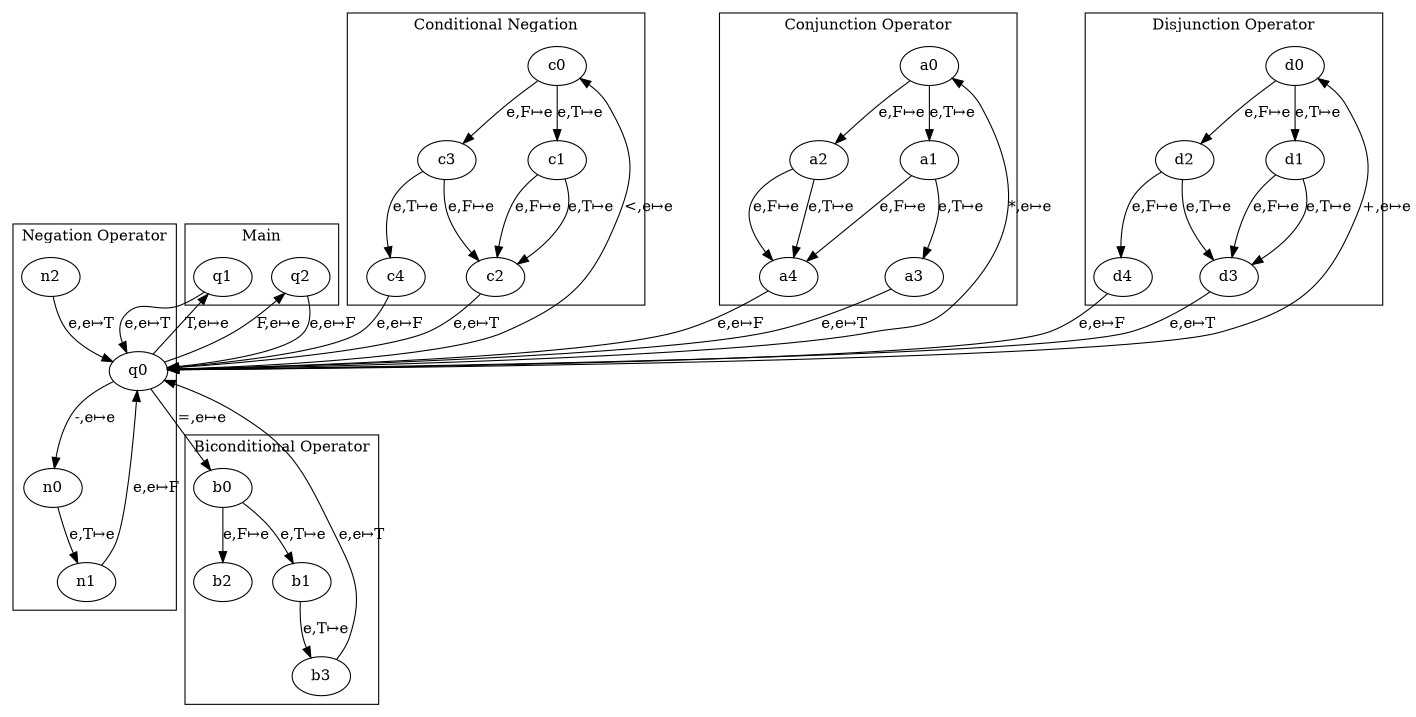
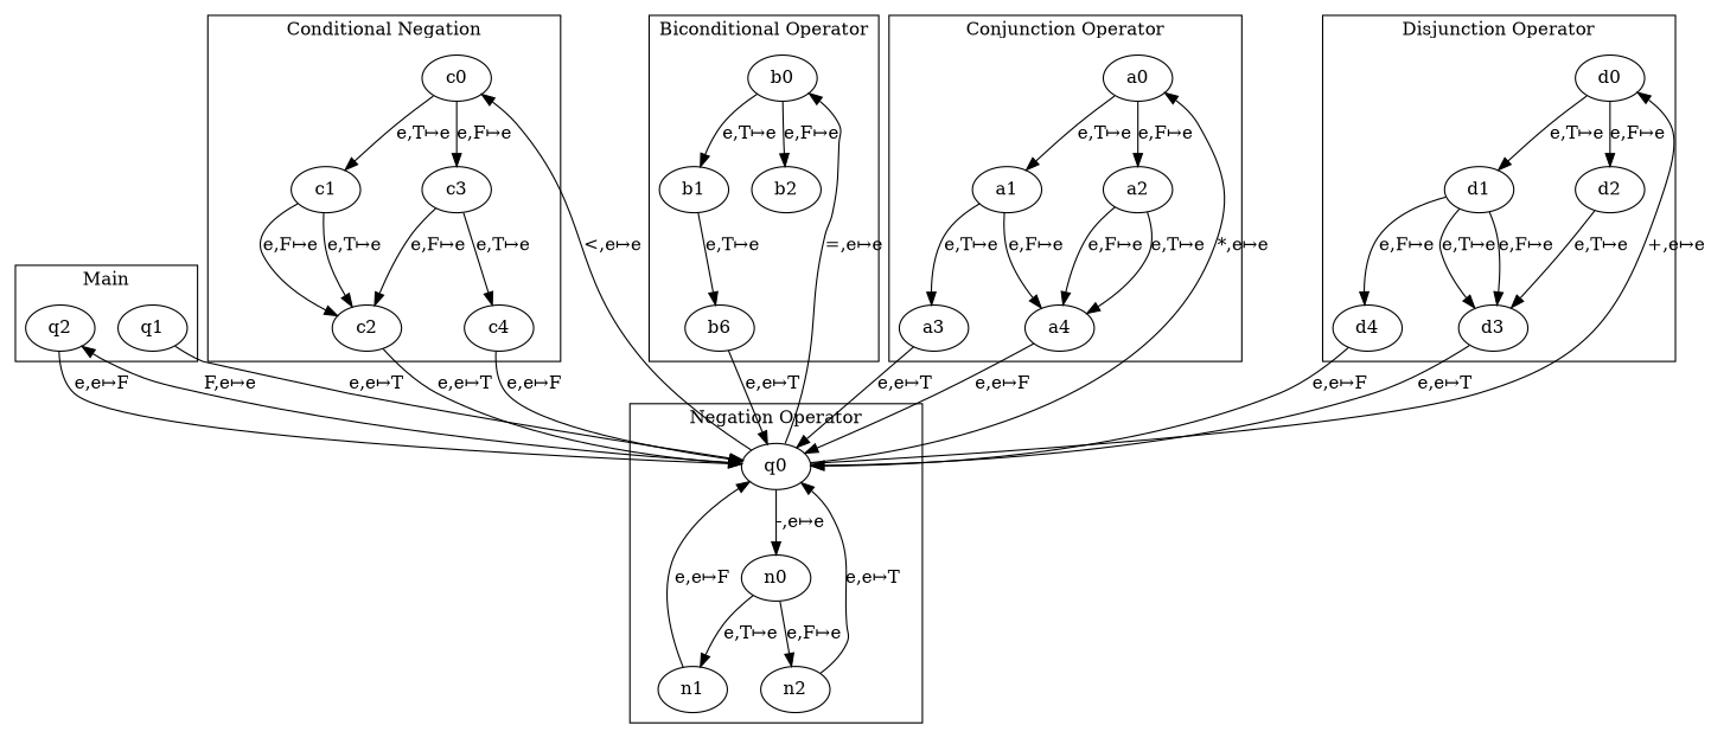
  digraph {
    q0
    n0
    n1
    n2
    q1
    q2
    c0
    c1
    c3
    c2
    c4
    b0
    b1
    b2
-   b3
+   b3 [label=b6]
    a0
    a1
    a2
    a3
    a4
    d0
    d1
    d2
    d3
    d4
    subgraph cluster_1 {
      label="Negation Operator"
      q0
      n0
      n1
      n2
    }
    subgraph cluster_2 {
      label=Main
      q1
      q2
    }
    subgraph cluster_3 {
      label="Conditional Negation"
      c0
      c1
      c3
      c2
      c4
    }
    subgraph cluster_4 {
      label="Biconditional Operator"
      b0
      b1
      b2
      b3
    }
    subgraph cluster_5 {
      label="Conjunction Operator"
      a0
      a1
      a2
      a3
      a4
    }
    subgraph cluster_6 {
      label="Disjunction Operator"
      d0
      d1
      d2
      d3
      d4
    }
    q0 -> n0 [label="-,e&#8614;e"]
-   q0 -> q1 [label="T,e&#8614;e"]
    q0 -> q2 [label="F,e&#8614;e"]
    q0 -> c0 [label="<,e&#8614;e"]
    q0 -> b0 [label="=,e&#8614;e"]
    q0 -> a0 [label="*,e&#8614;e"]
    q0 -> d0 [label="+,e&#8614;e"]
    n0 -> n1 [label="e,T&#8614;e"]
+   n0 -> n2 [label="e,F&#8614;e"]
    n1 -> q0 [label="e,e&#8614;F"]
    n2 -> q0 [label="e,e&#8614;T"]
    q1 -> q0 [label="e,e&#8614;T"]
    q2 -> q0 [label="e,e&#8614;F"]
    c0 -> c1 [label="e,T&#8614;e"]
    c0 -> c3 [label="e,F&#8614;e"]
    c1 -> c2 [label="e,T&#8614;e"]
    c1 -> c2 [label="e,F&#8614;e"]
    c3 -> c2 [label="e,F&#8614;e"]
    c3 -> c4 [label="e,T&#8614;e"]
    c2 -> q0 [label="e,e&#8614;T"]
    c4 -> q0 [label="e,e&#8614;F"]
    b0 -> b1 [label="e,T&#8614;e"]
    b0 -> b2 [label="e,F&#8614;e"]
    b1 -> b3 [label="e,T&#8614;e"]
    b3 -> q0 [label="e,e&#8614;T"]
    a0 -> a1 [label="e,T&#8614;e"]
    a0 -> a2 [label="e,F&#8614;e"]
    a1 -> a3 [label="e,T&#8614;e"]
    a1 -> a4 [label="e,F&#8614;e"]
    a2 -> a4 [label="e,T&#8614;e"]
    a2 -> a4 [label="e,F&#8614;e"]
    a3 -> q0 [label="e,e&#8614;T"]
    a4 -> q0 [label="e,e&#8614;F"]
    d0 -> d1 [label="e,T&#8614;e"]
    d0 -> d2 [label="e,F&#8614;e"]
    d1 -> d3 [label="e,T&#8614;e"]
    d1 -> d3 [label="e,F&#8614;e"]
    d2 -> d3 [label="e,T&#8614;e"]
-   d2 -> d4 [label="e,F&#8614;e"]
+   d1 -> d4 [label="e,F&#8614;e"]
    d3 -> q0 [label="e,e&#8614;T"]
    d4 -> q0 [label="e,e&#8614;F"]
  }
